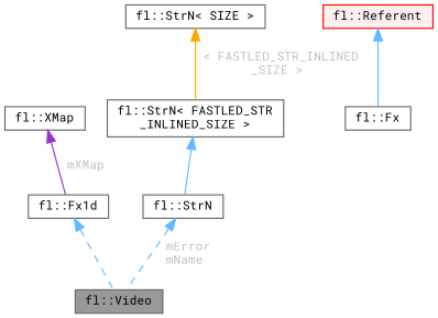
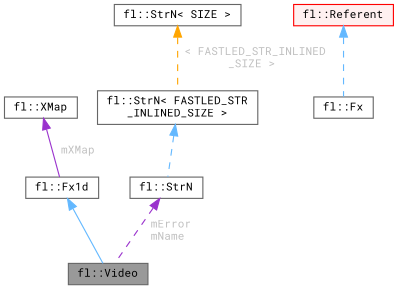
  digraph {
    fontname="Roboto Mono"
    node [color=gray40 fillcolor=white fontname="Roboto Mono" fontsize=10 shape=box style=filled]
    edge [color=steelblue1 dir=back fontname="Roboto Mono" fontsize=10 labelfontname=Helvetica labelfontsize=10 style=solid]
    n1 [fillcolor=grey60 fontcolor=black height=0.2 label="fl::Video" width=0.4]
    n2 [height=0.2 label="fl::Fx1d" width=0.4]
    n3 [height=0.2 label="fl::Fx" width=0.4]
    n4 [color=red fillcolor="#FFF0F0" height=0.2 label="fl::Referent" width=0.4]
    n5 [height=0.2 label="fl::XMap" width=0.4]
    n6 [height=0.2 label="fl::StrN" width=0.4]
    n7 [height=0.2 label="fl::StrN\< FASTLED_STR\l_INLINED_SIZE \>" width=0.4]
    n8 [height=0.2 label="fl::StrN\< SIZE \>" width=0.4]
-   n2 -> n1 [style=dashed]
-   n4 -> n3
+   n2 -> n1
+   n4 -> n3 [style=dashed]
    n5 -> n2 [color=darkorchid3 fontcolor=grey label=" mXMap"]
-   n6 -> n1 [fontcolor=grey label=" mError\nmName" style=dashed]
-   n7 -> n6
-   n8 -> n7 [color=orange fontcolor=grey label=" \< FASTLED_STR_INLINED\l_SIZE \>"]
+   n6 -> n1 [color=darkorchid3 fontcolor=grey label=" mError\nmName" style=dashed]
+   n7 -> n6 [style=dashed]
+   n8 -> n7 [color=orange fontcolor=grey label=" \< FASTLED_STR_INLINED\l_SIZE \>" style=dashed]
  }
